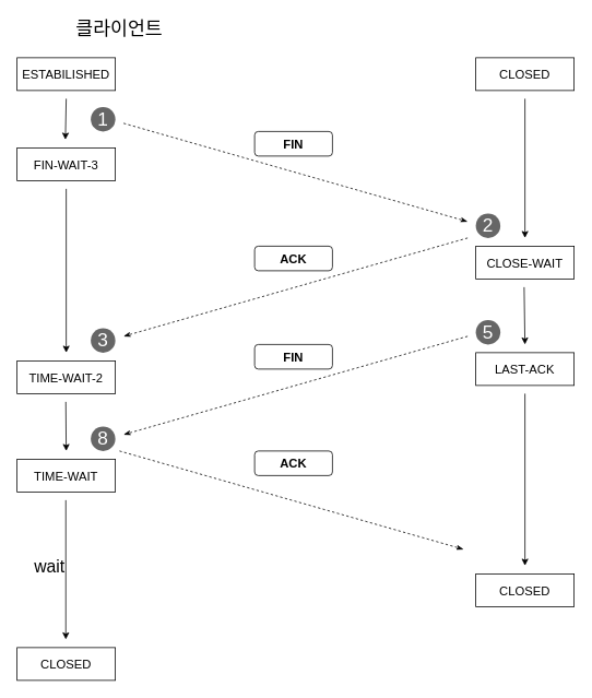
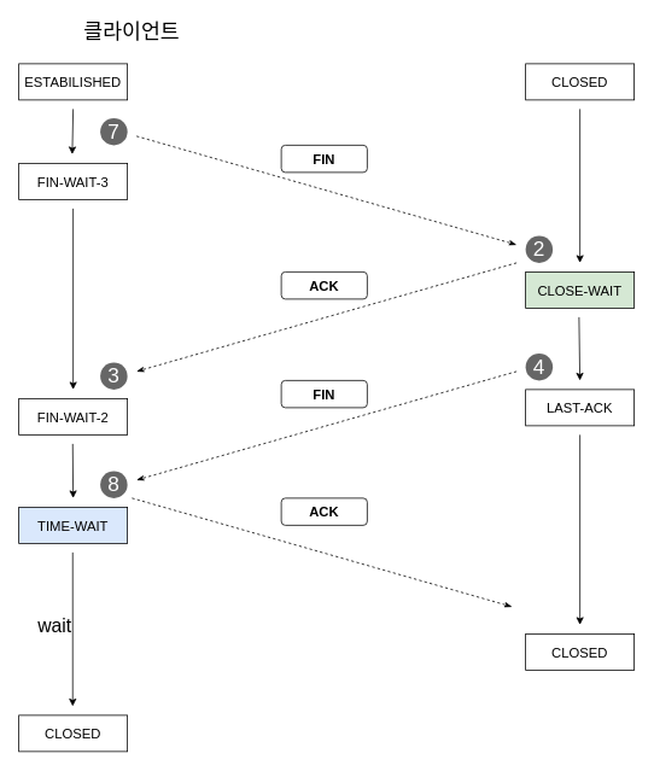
  <mxCell id="0" />
  <mxCell id="1" parent="0" />
  <mxCell id="2" value="ESTABILISHED" style="rounded=0;whiteSpace=wrap;html=1;fontSize=15;" parent="1" vertex="1"><mxGeometry x="20" y="70" width="120" height="40" as="geometry" /></mxCell>
  <mxCell id="3" value="FIN-WAIT-3" style="rounded=0;whiteSpace=wrap;html=1;fontSize=15;" parent="1" vertex="1"><mxGeometry x="20" y="180" width="120" height="40" as="geometry" /></mxCell>
  <mxCell id="4" value="CLOSED" style="rounded=0;whiteSpace=wrap;html=1;fontSize=15;" parent="1" vertex="1"><mxGeometry x="20" y="790" width="120" height="40" as="geometry" /></mxCell>
  <mxCell id="5" value="CLOSED" style="rounded=0;whiteSpace=wrap;html=1;fontSize=15;" parent="1" vertex="1"><mxGeometry x="580" y="70" width="120" height="40" as="geometry" /></mxCell>
  <mxCell id="6" value="LAST-ACK" style="rounded=0;whiteSpace=wrap;html=1;fontSize=15;" parent="1" vertex="1"><mxGeometry x="580" y="430" width="120" height="40" as="geometry" /></mxCell>
- <mxCell id="7" value="CLOSE-WAIT" style="rounded=0;whiteSpace=wrap;html=1;fontSize=15;" parent="1" vertex="1"><mxGeometry x="580" y="300" width="120" height="40" as="geometry" /></mxCell>
+ <mxCell id="7" value="CLOSE-WAIT" style="rounded=0;whiteSpace=wrap;html=1;fontSize=15;fillColor=#d5e8d4;" parent="1" vertex="1"><mxGeometry x="580" y="300" width="120" height="40" as="geometry" /></mxCell>
  <mxCell id="8" value="CLOSED" style="rounded=0;whiteSpace=wrap;html=1;fontSize=15;" parent="1" vertex="1"><mxGeometry x="580" y="700" width="120" height="40" as="geometry" /></mxCell>
  <mxCell id="9" value="" style="endArrow=classic;html=1;rounded=0;fontSize=15;" parent="1" edge="1"><mxGeometry width="50" height="50" relative="1" as="geometry"><mxPoint x="80" y="120" as="sourcePoint" /><mxPoint x="79" y="170" as="targetPoint" /></mxGeometry></mxCell>
  <mxCell id="10" value="" style="endArrow=classicThin;html=1;rounded=0;dashed=1;endFill=1;fontSize=15;" parent="1" edge="1"><mxGeometry width="50" height="50" relative="1" as="geometry"><mxPoint x="150" y="150" as="sourcePoint" /><mxPoint x="570" y="270" as="targetPoint" /></mxGeometry></mxCell>
  <mxCell id="11" value="" style="endArrow=classic;html=1;rounded=0;fontSize=15;" parent="1" edge="1"><mxGeometry width="50" height="50" relative="1" as="geometry"><mxPoint x="80" y="230" as="sourcePoint" /><mxPoint x="80" y="430" as="targetPoint" /></mxGeometry></mxCell>
  <mxCell id="12" value="" style="endArrow=classic;html=1;rounded=0;fontSize=15;" parent="1" edge="1"><mxGeometry width="50" height="50" relative="1" as="geometry"><mxPoint x="640" y="120" as="sourcePoint" /><mxPoint x="640" y="290" as="targetPoint" /></mxGeometry></mxCell>
  <mxCell id="13" value="" style="endArrow=classic;html=1;rounded=0;fontSize=15;" parent="1" edge="1"><mxGeometry width="50" height="50" relative="1" as="geometry"><mxPoint x="79.5" y="610" as="sourcePoint" /><mxPoint x="79.5" y="780" as="targetPoint" /></mxGeometry></mxCell>
  <mxCell id="14" value="" style="endArrow=classic;html=1;rounded=0;fontSize=15;" parent="1" edge="1"><mxGeometry width="50" height="50" relative="1" as="geometry"><mxPoint x="639" y="350" as="sourcePoint" /><mxPoint x="640" y="420" as="targetPoint" /></mxGeometry></mxCell>
  <mxCell id="15" value="" style="endArrow=classicThin;html=1;rounded=0;dashed=1;endFill=1;fontSize=15;" parent="1" edge="1"><mxGeometry width="50" height="50" relative="1" as="geometry"><mxPoint x="570" y="290" as="sourcePoint" /><mxPoint x="150" y="410" as="targetPoint" /></mxGeometry></mxCell>
  <mxCell id="16" value="" style="endArrow=classicThin;html=1;rounded=0;dashed=1;endFill=1;fontSize=15;" parent="1" edge="1"><mxGeometry width="50" height="50" relative="1" as="geometry"><mxPoint x="145" y="550" as="sourcePoint" /><mxPoint x="565" y="670" as="targetPoint" /></mxGeometry></mxCell>
  <mxCell id="17" value="&lt;b&gt;ACK&lt;/b&gt;" style="rounded=1;whiteSpace=wrap;html=1;fontSize=15;" parent="1" vertex="1"><mxGeometry x="310" y="550" width="95" height="30" as="geometry" /></mxCell>
- <mxCell id="18" value="&lt;font style=&quot;font-size: 23px;&quot;&gt;1&lt;/font&gt;" style="ellipse;whiteSpace=wrap;html=1;aspect=fixed;fillColor=#666666;strokeColor=none;fontColor=#FFFFFF;" parent="1" vertex="1"><mxGeometry x="110" y="130" width="30" height="30" as="geometry" /></mxCell>
+ <mxCell id="18" value="&lt;font style=&quot;font-size: 23px;&quot;&gt;7&lt;/font&gt;" style="ellipse;whiteSpace=wrap;html=1;aspect=fixed;fillColor=#666666;strokeColor=none;fontColor=#FFFFFF;" parent="1" vertex="1"><mxGeometry x="110" y="130" width="30" height="30" as="geometry" /></mxCell>
  <mxCell id="19" value="&lt;font style=&quot;font-size: 23px;&quot;&gt;2&lt;/font&gt;" style="ellipse;whiteSpace=wrap;html=1;aspect=fixed;fillColor=#666666;strokeColor=none;fontColor=#FFFFFF;" parent="1" vertex="1"><mxGeometry x="580" y="260" width="30" height="30" as="geometry" /></mxCell>
- <mxCell id="20" value="&lt;font style=&quot;font-size: 23px;&quot;&gt;5&lt;/font&gt;" style="ellipse;whiteSpace=wrap;html=1;aspect=fixed;fillColor=#666666;strokeColor=none;fontColor=#FFFFFF;" parent="1" vertex="1"><mxGeometry x="580" y="390" width="30" height="30" as="geometry" /></mxCell>
+ <mxCell id="20" value="&lt;font style=&quot;font-size: 23px;&quot;&gt;4&lt;/font&gt;" style="ellipse;whiteSpace=wrap;html=1;aspect=fixed;fillColor=#666666;strokeColor=none;fontColor=#FFFFFF;" parent="1" vertex="1"><mxGeometry x="580" y="390" width="30" height="30" as="geometry" /></mxCell>
  <mxCell id="21" value="&lt;font style=&quot;font-size: 23px;&quot;&gt;3&lt;/font&gt;" style="ellipse;whiteSpace=wrap;html=1;aspect=fixed;fillColor=#666666;strokeColor=none;fontColor=#FFFFFF;" parent="1" vertex="1"><mxGeometry x="110" y="400" width="30" height="30" as="geometry" /></mxCell>
  <mxCell id="22" value="&lt;font style=&quot;font-size: 23px;&quot;&gt;8&lt;/font&gt;" style="ellipse;whiteSpace=wrap;html=1;aspect=fixed;fillColor=#666666;strokeColor=none;fontColor=#FFFFFF;" parent="1" vertex="1"><mxGeometry x="110" y="520" width="30" height="30" as="geometry" /></mxCell>
- <mxCell id="23" value="TIME-WAIT-2" style="rounded=0;whiteSpace=wrap;html=1;fontSize=15;" parent="1" vertex="1"><mxGeometry x="20" y="440" width="120" height="40" as="geometry" /></mxCell>
- <mxCell id="24" value="TIME-WAIT" style="rounded=0;whiteSpace=wrap;html=1;fontSize=15;" parent="1" vertex="1"><mxGeometry x="20" y="560" width="120" height="40" as="geometry" /></mxCell>
+ <mxCell id="23" value="FIN-WAIT-2" style="rounded=0;whiteSpace=wrap;html=1;fontSize=15;" parent="1" vertex="1"><mxGeometry x="20" y="440" width="120" height="40" as="geometry" /></mxCell>
+ <mxCell id="24" value="TIME-WAIT" style="rounded=0;whiteSpace=wrap;html=1;fontSize=15;fillColor=#dae8fc;" parent="1" vertex="1"><mxGeometry x="20" y="560" width="120" height="40" as="geometry" /></mxCell>
  <mxCell id="25" value="" style="endArrow=classicThin;html=1;rounded=0;dashed=1;endFill=1;fontSize=15;" parent="1" edge="1"><mxGeometry width="50" height="50" relative="1" as="geometry"><mxPoint x="570" y="410" as="sourcePoint" /><mxPoint x="150" y="530" as="targetPoint" /></mxGeometry></mxCell>
  <mxCell id="26" value="" style="endArrow=classic;html=1;rounded=0;fontSize=15;" parent="1" edge="1"><mxGeometry width="50" height="50" relative="1" as="geometry"><mxPoint x="79.5" y="490" as="sourcePoint" /><mxPoint x="80" y="550" as="targetPoint" /></mxGeometry></mxCell>
  <mxCell id="27" value="" style="endArrow=classic;html=1;rounded=0;fontSize=15;" parent="1" edge="1"><mxGeometry width="50" height="50" relative="1" as="geometry"><mxPoint x="640" y="480" as="sourcePoint" /><mxPoint x="640" y="690" as="targetPoint" /></mxGeometry></mxCell>
  <mxCell id="28" value="&lt;b&gt;ACK&lt;/b&gt;" style="rounded=1;whiteSpace=wrap;html=1;fontSize=15;" parent="1" vertex="1"><mxGeometry x="310" y="300" width="95" height="30" as="geometry" /></mxCell>
  <mxCell id="29" value="&lt;b&gt;FIN&lt;/b&gt;" style="rounded=1;whiteSpace=wrap;html=1;fontSize=15;" parent="1" vertex="1"><mxGeometry x="310" y="160" width="95" height="30" as="geometry" /></mxCell>
  <mxCell id="30" value="&lt;b&gt;FIN&lt;/b&gt;" style="rounded=1;whiteSpace=wrap;html=1;fontSize=15;" parent="1" vertex="1"><mxGeometry x="310" y="420" width="95" height="30" as="geometry" /></mxCell>
  <mxCell id="31" value="클라이언트" style="text;html=1;strokeColor=none;fillColor=none;align=center;verticalAlign=middle;whiteSpace=wrap;rounded=0;fontSize=23;" parent="1" vertex="1"><mxGeometry x="80" y="20" width="130" height="30" as="geometry" /></mxCell>
  <mxCell id="32" value="wait" style="text;html=1;strokeColor=none;fillColor=none;align=center;verticalAlign=middle;whiteSpace=wrap;rounded=0;fontSize=21;" vertex="1" parent="1"><mxGeometry x="30" y="675" width="60" height="30" as="geometry" /></mxCell>
